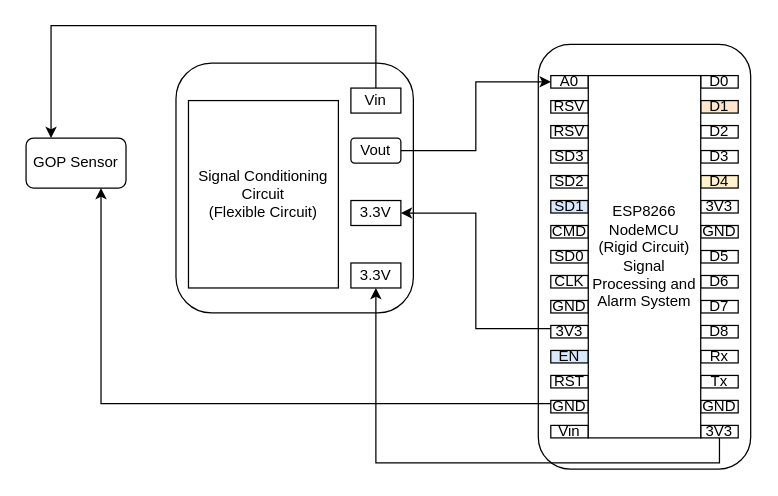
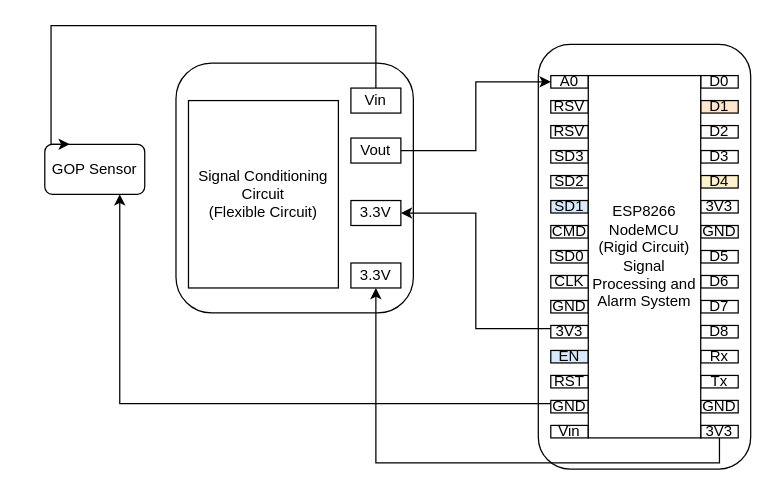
  <mxCell id="0" />
  <mxCell id="1" parent="0" />
- <mxCell id="2" value="GOP Sensor" style="rounded=1;whiteSpace=wrap;html=1;" vertex="1" parent="1"><mxGeometry x="20" y="110" width="80" height="40" as="geometry" /></mxCell>
+ <mxCell id="2" value="GOP Sensor" style="rounded=1;whiteSpace=wrap;html=1;" vertex="1" parent="1"><mxGeometry x="35" y="115" width="80" height="40" as="geometry" /></mxCell>
  <mxCell id="3" value="" style="rounded=1;whiteSpace=wrap;html=1;" vertex="1" parent="1"><mxGeometry x="140" y="50" width="190" height="200" as="geometry" /></mxCell>
  <mxCell id="4" style="edgeStyle=orthogonalEdgeStyle;rounded=0;orthogonalLoop=1;jettySize=auto;html=1;exitX=0.5;exitY=0;exitDx=0;exitDy=0;entryX=0.25;entryY=0;entryDx=0;entryDy=0;" edge="1" parent="1" source="5" target="2"><mxGeometry relative="1" as="geometry"><Array as="points"><mxPoint x="300" y="20" /><mxPoint x="40" y="20" /></Array></mxGeometry></mxCell>
  <mxCell id="5" value="Vin" style="rounded=0;whiteSpace=wrap;html=1;" vertex="1" parent="1"><mxGeometry x="280" y="70" width="40" height="20" as="geometry" /></mxCell>
- <mxCell id="6" value="Vout" style="whiteSpace=wrap;html=1;rounded=1;" vertex="1" parent="1"><mxGeometry x="280" y="110" width="40" height="20" as="geometry" /></mxCell>
+ <mxCell id="6" value="Vout" style="rounded=0;whiteSpace=wrap;html=1;" vertex="1" parent="1"><mxGeometry x="280" y="110" width="40" height="20" as="geometry" /></mxCell>
  <mxCell id="7" value="3.3V" style="rounded=0;whiteSpace=wrap;html=1;" vertex="1" parent="1"><mxGeometry x="280" y="160" width="40" height="20" as="geometry" /></mxCell>
  <mxCell id="8" value="3.3V" style="rounded=0;whiteSpace=wrap;html=1;" vertex="1" parent="1"><mxGeometry x="280" y="210" width="40" height="20" as="geometry" /></mxCell>
  <mxCell id="9" value="" style="rounded=1;whiteSpace=wrap;html=1;" vertex="1" parent="1"><mxGeometry x="430" y="35" width="170" height="340" as="geometry" /></mxCell>
  <mxCell id="10" value="A0" style="rounded=0;whiteSpace=wrap;html=1;" vertex="1" parent="1"><mxGeometry x="440" y="60" width="30" height="10" as="geometry" /></mxCell>
  <mxCell id="11" value="RSV" style="rounded=0;whiteSpace=wrap;html=1;" vertex="1" parent="1"><mxGeometry x="440" y="80" width="30" height="10" as="geometry" /></mxCell>
  <mxCell id="12" value="RSV" style="rounded=0;whiteSpace=wrap;html=1;" vertex="1" parent="1"><mxGeometry x="440" y="100" width="30" height="10" as="geometry" /></mxCell>
  <mxCell id="13" value="SD3" style="rounded=0;whiteSpace=wrap;html=1;" vertex="1" parent="1"><mxGeometry x="440" y="120" width="30" height="10" as="geometry" /></mxCell>
  <mxCell id="14" value="SD2" style="rounded=0;whiteSpace=wrap;html=1;" vertex="1" parent="1"><mxGeometry x="440" y="140" width="30" height="10" as="geometry" /></mxCell>
  <mxCell id="15" value="SD1" style="rounded=0;whiteSpace=wrap;html=1;fillColor=#dae8fc;" vertex="1" parent="1"><mxGeometry x="440" y="160" width="30" height="10" as="geometry" /></mxCell>
  <mxCell id="16" value="CMD" style="rounded=0;whiteSpace=wrap;html=1;" vertex="1" parent="1"><mxGeometry x="440" y="180" width="30" height="10" as="geometry" /></mxCell>
  <mxCell id="17" value="SD0" style="rounded=0;whiteSpace=wrap;html=1;" vertex="1" parent="1"><mxGeometry x="440" y="200" width="30" height="10" as="geometry" /></mxCell>
  <mxCell id="18" value="CLK" style="rounded=0;whiteSpace=wrap;html=1;" vertex="1" parent="1"><mxGeometry x="440" y="220" width="30" height="10" as="geometry" /></mxCell>
  <mxCell id="19" value="GND" style="rounded=0;whiteSpace=wrap;html=1;" vertex="1" parent="1"><mxGeometry x="440" y="240" width="30" height="10" as="geometry" /></mxCell>
  <mxCell id="20" style="edgeStyle=orthogonalEdgeStyle;rounded=0;orthogonalLoop=1;jettySize=auto;html=1;exitX=0;exitY=0.25;exitDx=0;exitDy=0;entryX=1;entryY=0.5;entryDx=0;entryDy=0;" edge="1" parent="1" source="21" target="7"><mxGeometry relative="1" as="geometry" /></mxCell>
  <mxCell id="21" value="3V3" style="rounded=0;whiteSpace=wrap;html=1;" vertex="1" parent="1"><mxGeometry x="440" y="260" width="30" height="10" as="geometry" /></mxCell>
  <mxCell id="22" value="EN" style="rounded=0;whiteSpace=wrap;html=1;fillColor=#dae8fc;" vertex="1" parent="1"><mxGeometry x="440" y="280" width="30" height="10" as="geometry" /></mxCell>
  <mxCell id="23" value="RST" style="rounded=0;whiteSpace=wrap;html=1;" vertex="1" parent="1"><mxGeometry x="440" y="300" width="30" height="10" as="geometry" /></mxCell>
  <mxCell id="24" style="edgeStyle=orthogonalEdgeStyle;rounded=0;orthogonalLoop=1;jettySize=auto;html=1;exitX=0;exitY=0.25;exitDx=0;exitDy=0;entryX=0.75;entryY=1;entryDx=0;entryDy=0;" edge="1" parent="1" source="25" target="2"><mxGeometry relative="1" as="geometry" /></mxCell>
  <mxCell id="25" value="GND" style="rounded=0;whiteSpace=wrap;html=1;" vertex="1" parent="1"><mxGeometry x="440" y="320" width="30" height="10" as="geometry" /></mxCell>
  <mxCell id="26" value="Vin" style="rounded=0;whiteSpace=wrap;html=1;" vertex="1" parent="1"><mxGeometry x="440" y="340" width="30" height="10" as="geometry" /></mxCell>
  <mxCell id="27" value="D0" style="rounded=0;whiteSpace=wrap;html=1;" vertex="1" parent="1"><mxGeometry x="560" y="60" width="30" height="10" as="geometry" /></mxCell>
  <mxCell id="28" value="D1" style="rounded=0;whiteSpace=wrap;html=1;fillColor=#ffe6cc;" vertex="1" parent="1"><mxGeometry x="560" y="80" width="30" height="10" as="geometry" /></mxCell>
  <mxCell id="29" value="D2" style="rounded=0;whiteSpace=wrap;html=1;" vertex="1" parent="1"><mxGeometry x="560" y="100" width="30" height="10" as="geometry" /></mxCell>
  <mxCell id="30" value="D3" style="rounded=0;whiteSpace=wrap;html=1;" vertex="1" parent="1"><mxGeometry x="560" y="120" width="30" height="10" as="geometry" /></mxCell>
  <mxCell id="31" value="D4" style="rounded=0;whiteSpace=wrap;html=1;fillColor=#fff2cc;" vertex="1" parent="1"><mxGeometry x="560" y="140" width="30" height="10" as="geometry" /></mxCell>
  <mxCell id="32" value="3V3" style="rounded=0;whiteSpace=wrap;html=1;" vertex="1" parent="1"><mxGeometry x="560" y="160" width="30" height="10" as="geometry" /></mxCell>
  <mxCell id="33" value="GND" style="rounded=0;whiteSpace=wrap;html=1;" vertex="1" parent="1"><mxGeometry x="560" y="180" width="30" height="10" as="geometry" /></mxCell>
  <mxCell id="34" value="D5" style="rounded=0;whiteSpace=wrap;html=1;" vertex="1" parent="1"><mxGeometry x="560" y="200" width="30" height="10" as="geometry" /></mxCell>
  <mxCell id="35" value="D6" style="rounded=0;whiteSpace=wrap;html=1;" vertex="1" parent="1"><mxGeometry x="560" y="220" width="30" height="10" as="geometry" /></mxCell>
  <mxCell id="36" value="D7" style="rounded=0;whiteSpace=wrap;html=1;" vertex="1" parent="1"><mxGeometry x="560" y="240" width="30" height="10" as="geometry" /></mxCell>
  <mxCell id="37" value="D8" style="rounded=0;whiteSpace=wrap;html=1;" vertex="1" parent="1"><mxGeometry x="560" y="260" width="30" height="10" as="geometry" /></mxCell>
  <mxCell id="38" value="Rx" style="rounded=0;whiteSpace=wrap;html=1;" vertex="1" parent="1"><mxGeometry x="560" y="280" width="30" height="10" as="geometry" /></mxCell>
  <mxCell id="39" value="Tx" style="rounded=0;whiteSpace=wrap;html=1;" vertex="1" parent="1"><mxGeometry x="560" y="300" width="30" height="10" as="geometry" /></mxCell>
  <mxCell id="40" value="GND" style="rounded=0;whiteSpace=wrap;html=1;" vertex="1" parent="1"><mxGeometry x="560" y="320" width="30" height="10" as="geometry" /></mxCell>
  <mxCell id="41" style="edgeStyle=orthogonalEdgeStyle;rounded=0;orthogonalLoop=1;jettySize=auto;html=1;exitX=0.5;exitY=1;exitDx=0;exitDy=0;entryX=0.5;entryY=1;entryDx=0;entryDy=0;" edge="1" parent="1" source="42" target="8"><mxGeometry relative="1" as="geometry"><mxPoint x="300" y="420" as="targetPoint" /></mxGeometry></mxCell>
  <mxCell id="42" value="3V3" style="rounded=0;whiteSpace=wrap;html=1;" vertex="1" parent="1"><mxGeometry x="560" y="340" width="30" height="10" as="geometry" /></mxCell>
  <mxCell id="43" value="Signal Conditioning&lt;br&gt;Circuit&lt;br&gt;(Flexible Circuit)" style="rounded=0;whiteSpace=wrap;html=1;" vertex="1" parent="1"><mxGeometry x="150" y="80" width="120" height="150" as="geometry" /></mxCell>
  <mxCell id="44" value="ESP8266&lt;br&gt;NodeMCU&lt;br&gt;(Rigid Circuit)&lt;br&gt;Signal Processing and Alarm System" style="rounded=0;whiteSpace=wrap;html=1;" vertex="1" parent="1"><mxGeometry x="470" y="60" width="90" height="290" as="geometry" /></mxCell>
  <mxCell id="45" style="edgeStyle=orthogonalEdgeStyle;rounded=0;orthogonalLoop=1;jettySize=auto;html=1;exitX=1;exitY=0.5;exitDx=0;exitDy=0;entryX=0;entryY=0.5;entryDx=0;entryDy=0;" edge="1" parent="1" source="6" target="10"><mxGeometry relative="1" as="geometry" /></mxCell>
